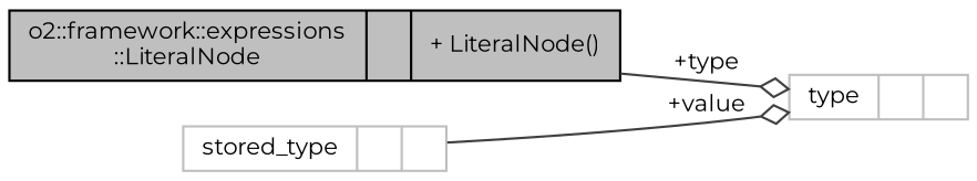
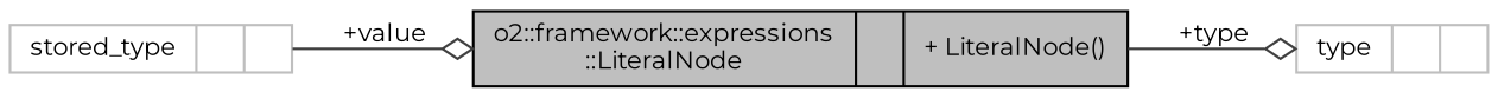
  digraph {
    fontname=Montserrat
    rankdir=LR
    node [color=grey75 fontname=Montserrat fontsize=10 shape=record]
    edge [arrowhead=odiamond color=grey25 fontname=Montserrat fontsize=10 labelfontname=Helvetica labelfontsize=10 style=solid]
    n1 [color=black fillcolor=grey75 fontcolor=black height=0.2 label="{o2::framework::expressions\l::LiteralNode\n||+ LiteralNode()\l}" style=filled width=0.4]
    n2 [height=0.2 label="{type\n||}" width=0.4]
    n3 [height=0.2 label="{stored_type\n||}" width=0.4]
    n1 -> n2 [label=" +type"]
-   n3 -> n2 [label=" +value"]
+   n3 -> n1 [label=" +value"]
  }
